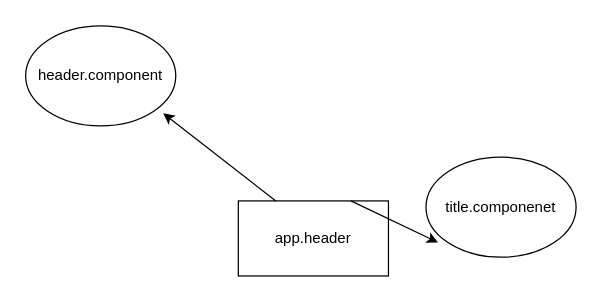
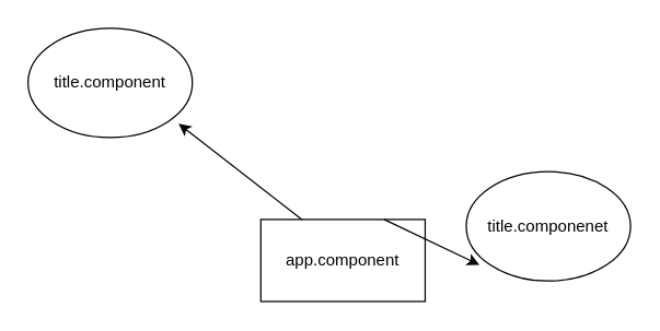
  <mxCell id="0" />
  <mxCell id="1" parent="0" />
- <mxCell id="2" value="app.header" style="rounded=0;whiteSpace=wrap;html=1;" vertex="1" parent="1"><mxGeometry x="190" y="160" width="120" height="60" as="geometry" /></mxCell>
- <mxCell id="3" value="header.component" style="ellipse;whiteSpace=wrap;html=1;" vertex="1" parent="1"><mxGeometry x="20" y="20" width="120" height="80" as="geometry" /></mxCell>
+ <mxCell id="2" value="app.component" style="rounded=0;whiteSpace=wrap;html=1;" vertex="1" parent="1"><mxGeometry x="190" y="160" width="120" height="60" as="geometry" /></mxCell>
+ <mxCell id="3" value="title.component" style="ellipse;whiteSpace=wrap;html=1;" vertex="1" parent="1"><mxGeometry x="20" y="20" width="120" height="80" as="geometry" /></mxCell>
  <mxCell id="4" value="title.componenet" style="ellipse;whiteSpace=wrap;html=1;" vertex="1" parent="1"><mxGeometry x="340" y="125" width="120" height="80" as="geometry" /></mxCell>
  <mxCell id="5" value="" style="endArrow=classic;html=1;entryX=0.08;entryY=0.852;entryDx=0;entryDy=0;entryPerimeter=0;" edge="1" parent="1" target="4"><mxGeometry width="50" height="50" relative="1" as="geometry"><mxPoint x="280" y="160" as="sourcePoint" /><mxPoint x="280" y="160" as="targetPoint" /><Array as="points" /></mxGeometry></mxCell>
  <mxCell id="6" value="" style="endArrow=classic;html=1;" edge="1" parent="1"><mxGeometry width="50" height="50" relative="1" as="geometry"><mxPoint x="220" y="160" as="sourcePoint" /><mxPoint x="130" y="90" as="targetPoint" /><Array as="points" /></mxGeometry></mxCell>
